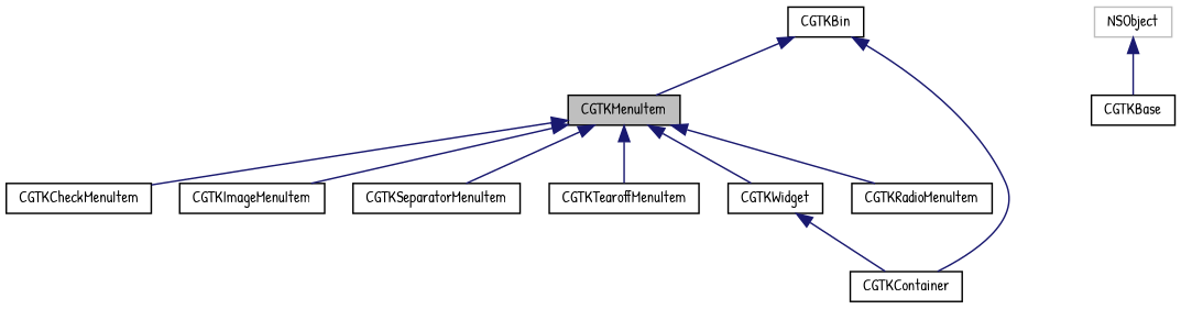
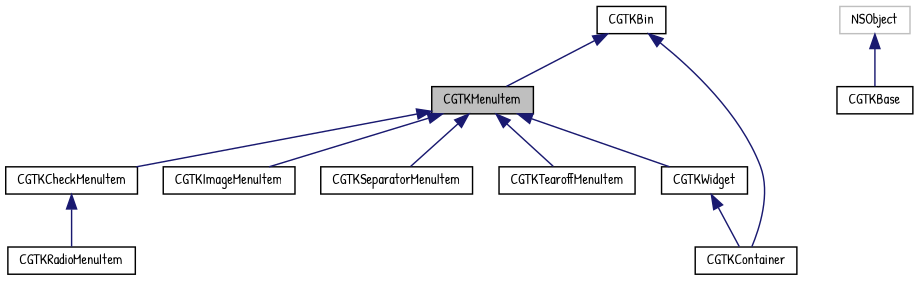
  digraph {
    fontname="Patrick Hand"
    node [color=black fillcolor=white fontname="Patrick Hand" fontsize=10 shape=record style=filled]
    edge [color=midnightblue dir=back fontname="Patrick Hand" fontsize=10 labelfontname=Helvetica labelfontsize=10 style=solid]
    n1 [fillcolor=grey75 fontcolor=black height=0.2 label=CGTKMenuItem width=0.4]
    n2 [height=0.2 label=CGTKCheckMenuItem width=0.4]
    n3 [height=0.2 label=CGTKImageMenuItem width=0.4]
    n4 [height=0.2 label=CGTKSeparatorMenuItem width=0.4]
    n5 [height=0.2 label=CGTKTearoffMenuItem width=0.4]
    n6 [height=0.2 label=CGTKWidget width=0.4]
    n7 [height=0.2 label=CGTKRadioMenuItem width=0.4]
    n8 [height=0.2 label=CGTKBin width=0.4]
    n9 [height=0.2 label=CGTKContainer width=0.4]
    n10 [height=0.2 label=CGTKBase width=0.4]
    n11 [color=grey75 height=0.2 label=NSObject width=0.4]
    n1 -> n2
    n1 -> n3
    n1 -> n4
    n1 -> n5
    n1 -> n6
-   n1 -> n7
+   n2 -> n7
    n6 -> n9
    n8 -> n1
    n8 -> n9
    n11 -> n10
  }
